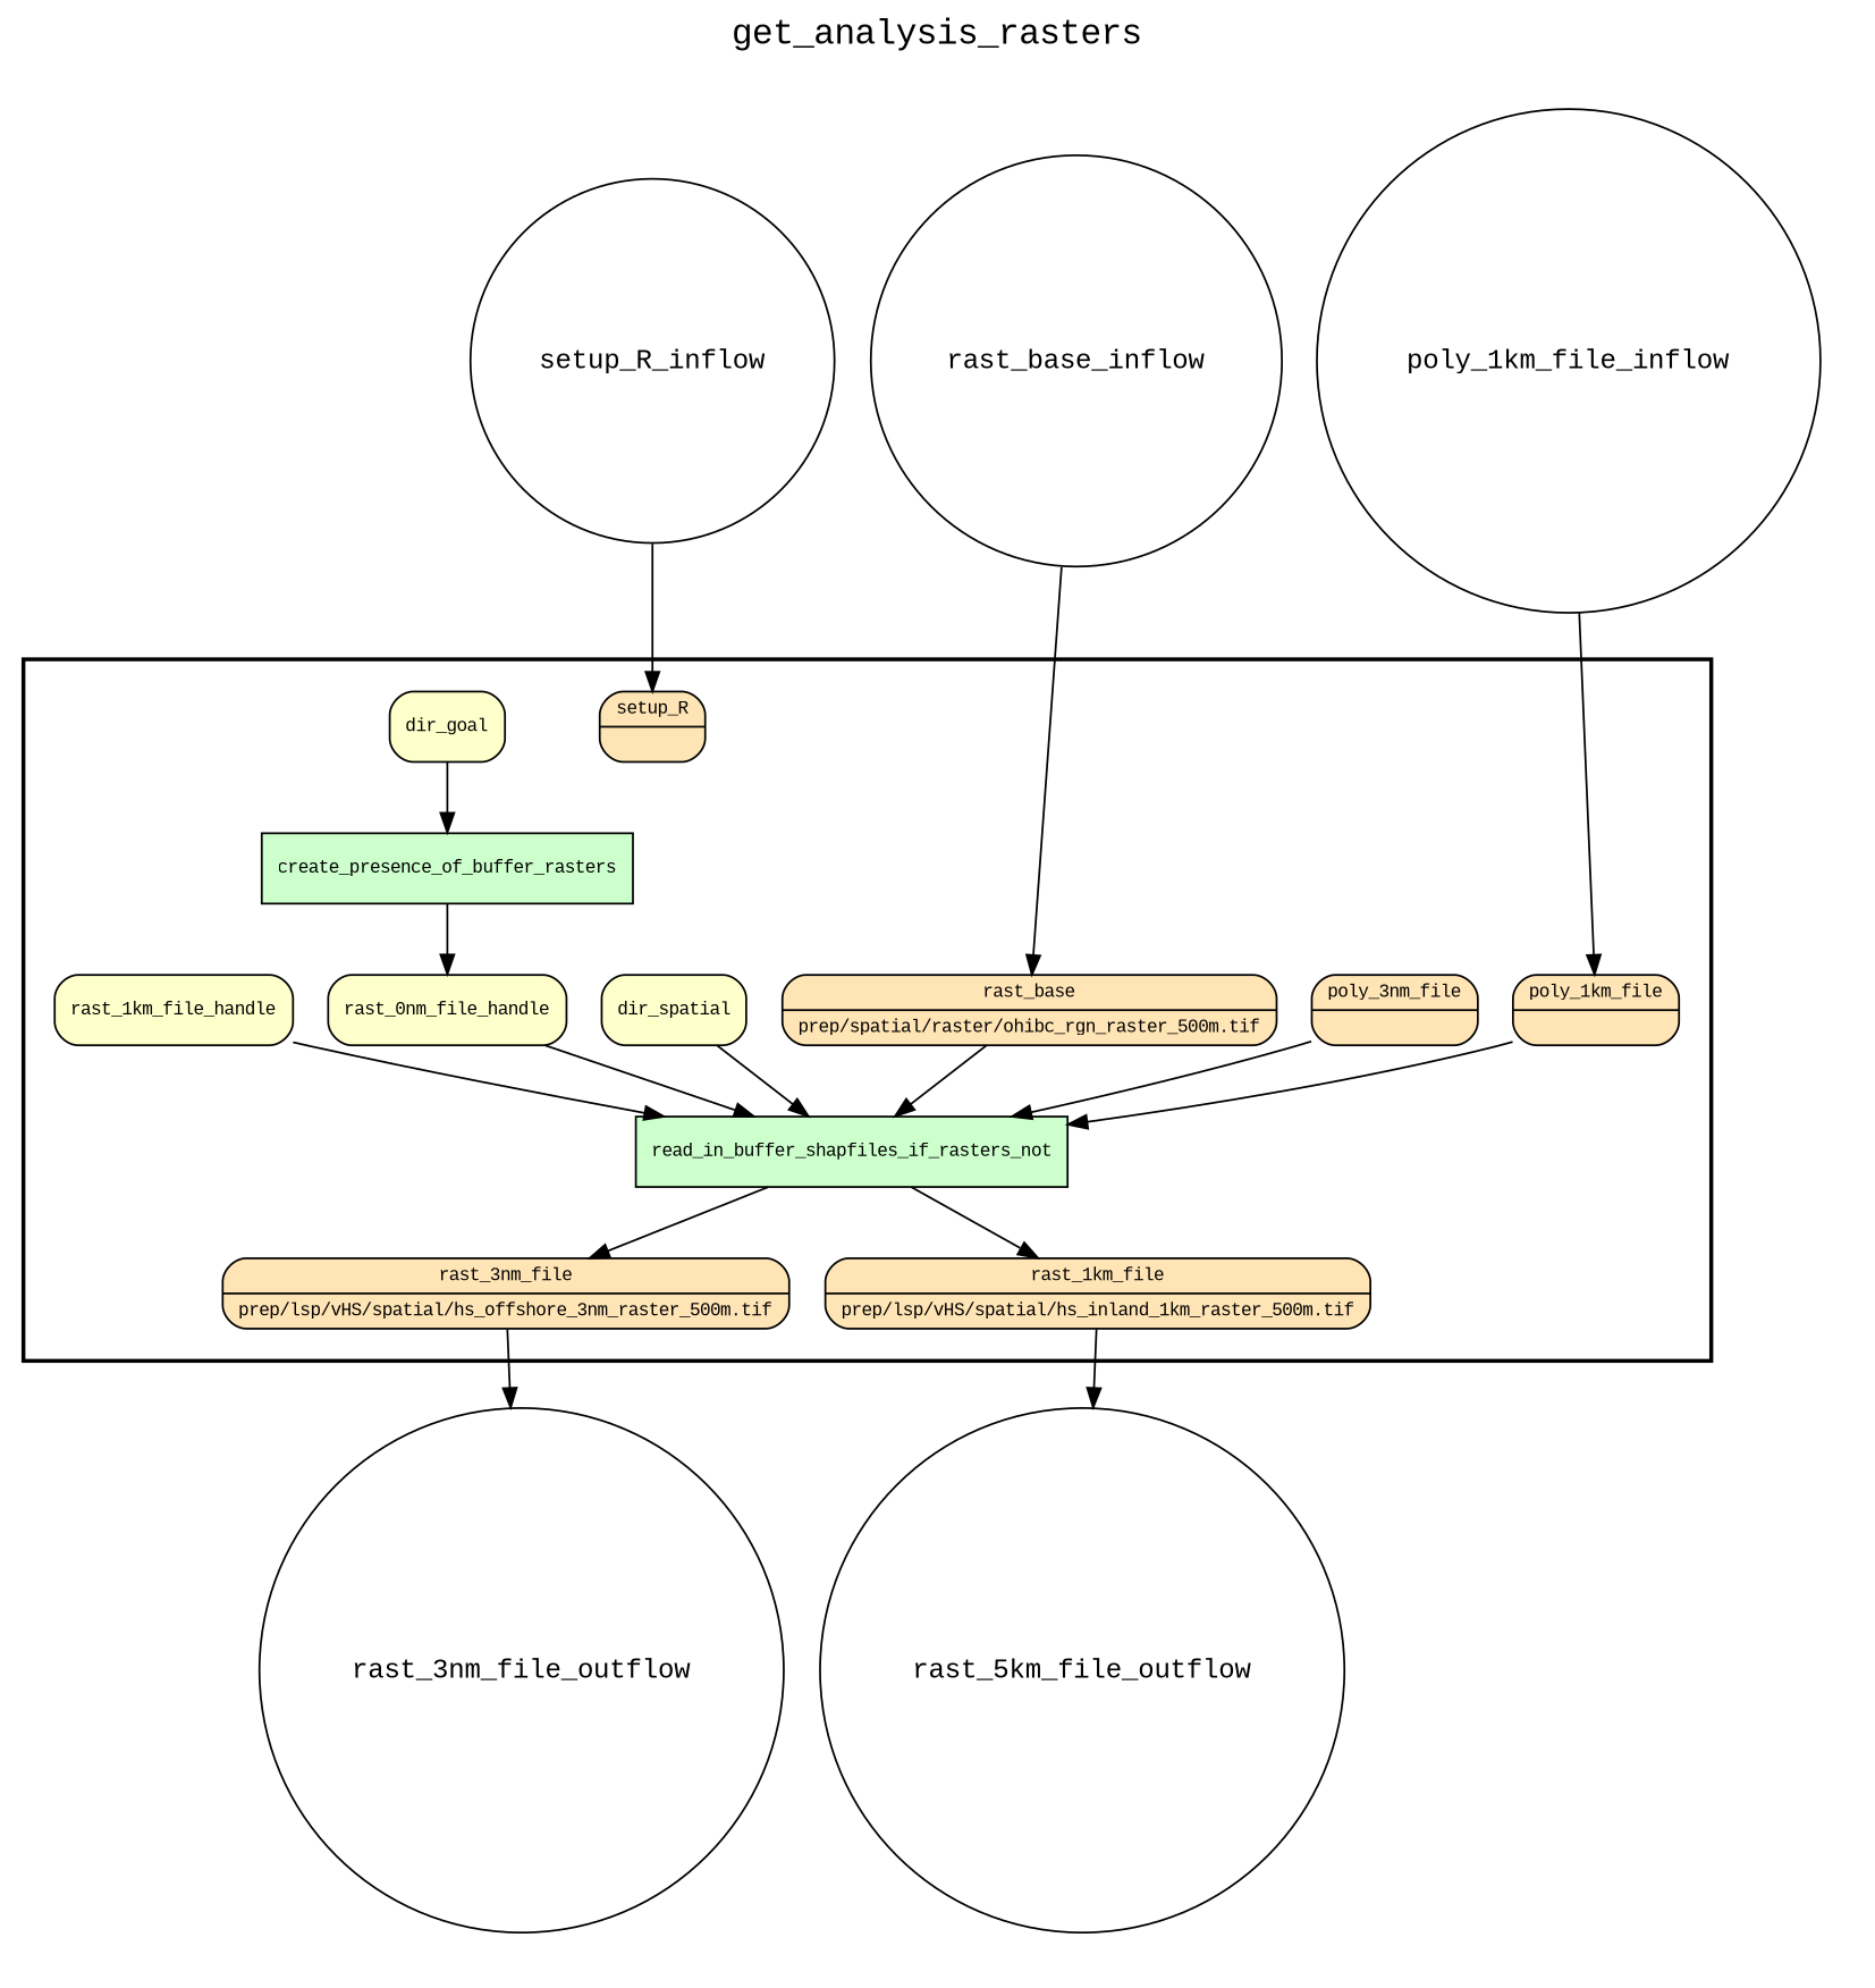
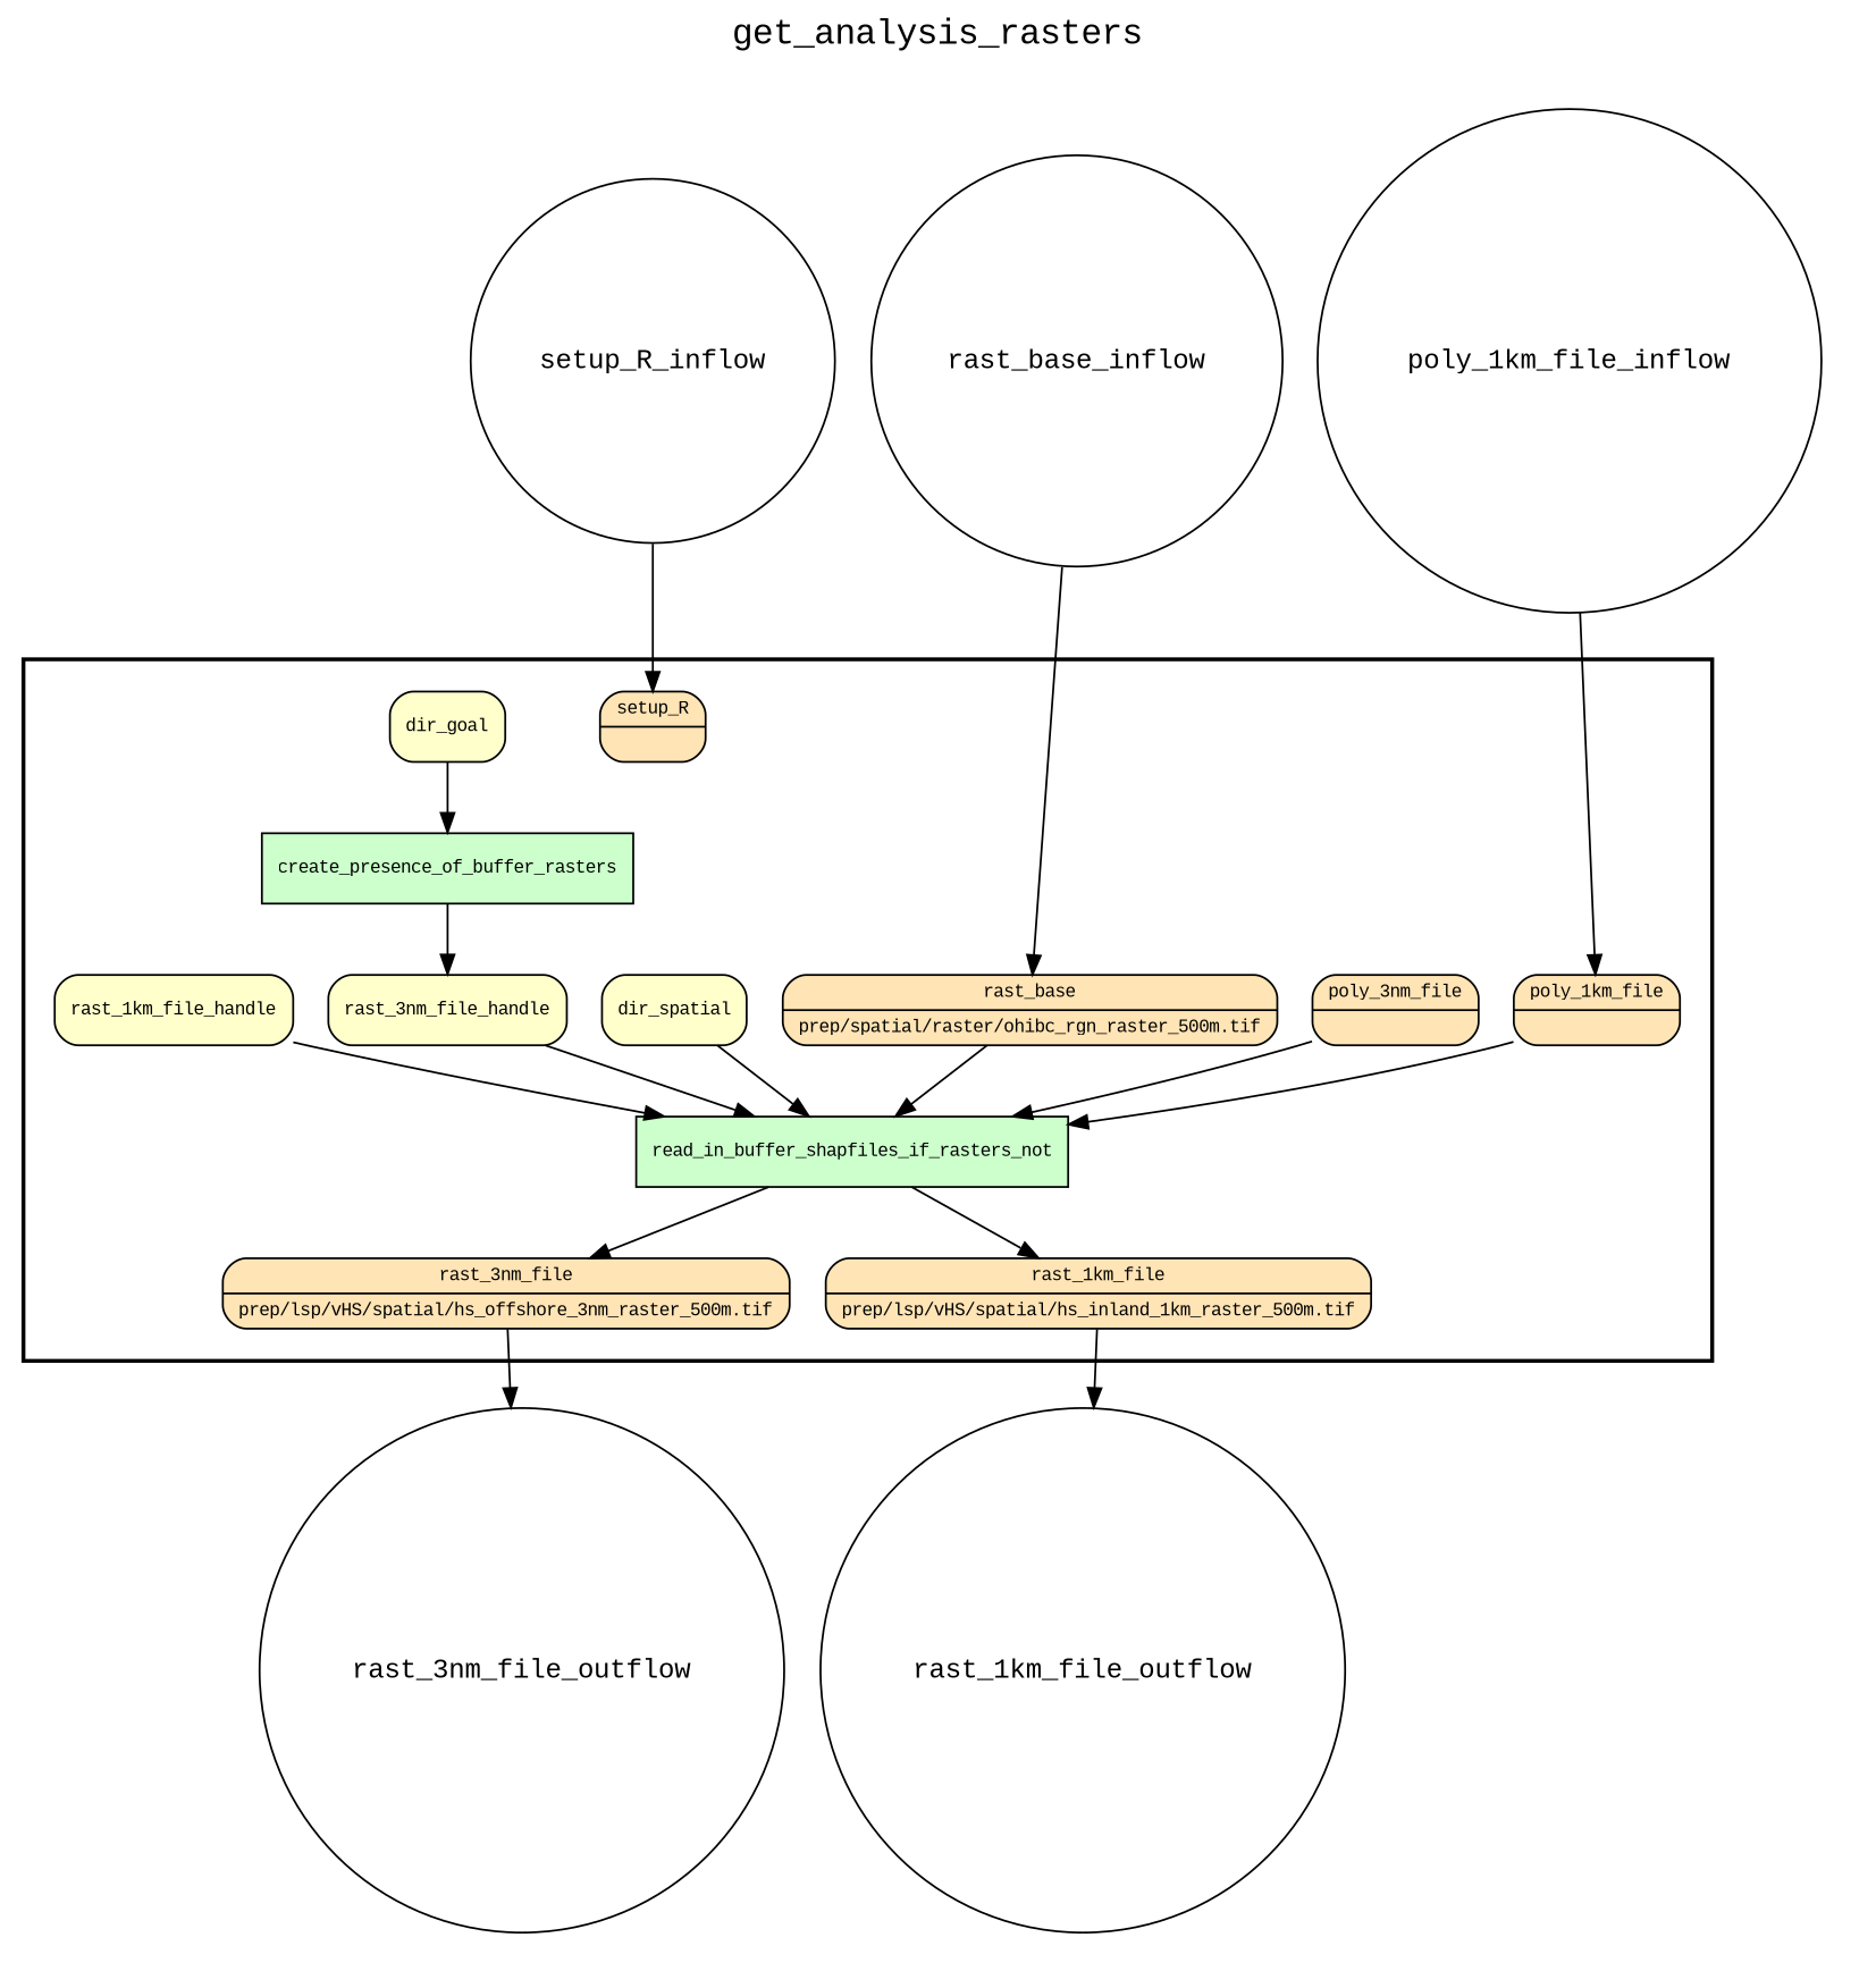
  digraph {
    fontname="Liberation Mono"
    fontsize=18
    label=get_analysis_rasters
    labelloc=t
    rankdir=TB
    node [fillcolor="#FFE4B5" fontname="Liberation Mono" fontsize=9 peripheries=1 shape=box style="rounded,filled"]
    edge [fontname="Liberation Mono"]
    create_presence_of_buffer_rasters [fillcolor="#CCFFCC" style=filled]
    read_in_buffer_shapfiles_if_rasters_not [fillcolor="#CCFFCC" style=filled]
    n3 [label="{<f0> setup_R |<f1>}" rankdir=LR shape=record]
    n4 [label="{<f0> rast_base |<f1>prep/spatial/raster/ohibc_rgn_raster_500m.tif\l}" rankdir=LR shape=record]
    n5 [label="{<f0> poly_3nm_file |<f1>}" rankdir=LR shape=record]
    n6 [label="{<f0> poly_1km_file |<f1>}" rankdir=LR shape=record]
    dir_spatial [fillcolor="#FFFFCC"]
    dir_goal [fillcolor="#FFFFCC"]
-   rast_3nm_file_handle [fillcolor="#FFFFCC" label=rast_0nm_file_handle]
+   rast_3nm_file_handle [fillcolor="#FFFFCC"]
    rast_1km_file_handle [fillcolor="#FFFFCC"]
    n11 [label="{<f0> rast_3nm_file |<f1>prep/lsp/vHS/spatial/hs_offshore_3nm_raster_500m.tif\l}" rankdir=LR shape=record]
    n12 [label="{<f0> rast_1km_file |<f1>prep/lsp/vHS/spatial/hs_inland_1km_raster_500m.tif\l}" rankdir=LR shape=record]
    setup_R_inflow [fillcolor="#FFFFFF" shape=circle width=0.2 fontsize="" style=""]
    rast_base_inflow [fillcolor="#FFFFFF" shape=circle width=0.2 fontsize="" style=""]
    poly_1km_file_inflow [fillcolor="#FFFFFF" shape=circle width=0.2 fontsize="" style=""]
-   rast_1km_file_outflow [fillcolor="#FFFFFF" shape=circle width=0.2 label=rast_5km_file_outflow fontsize="" style=""]
+   rast_1km_file_outflow [fillcolor="#FFFFFF" shape=circle width=0.2 fontsize="" style=""]
    rast_3nm_file_outflow [fillcolor="#FFFFFF" shape=circle width=0.2 fontsize="" style=""]
    subgraph cluster_1 {
      color=black
      label=""
      penwidth=2
      subgraph cluster_2 {
        color=white
        label=""
        penwidth=2
        create_presence_of_buffer_rasters
        read_in_buffer_shapfiles_if_rasters_not
        n3
        n4
        n5
        n6
        dir_spatial
        dir_goal
        rast_3nm_file_handle
        rast_1km_file_handle
        n11
        n12
      }
    }
    subgraph cluster_3 {
      color=white
      label=""
      penwidth=2
      subgraph cluster_4 {
        color=white
        label=""
        penwidth=2
        setup_R_inflow
        rast_base_inflow
        poly_1km_file_inflow
      }
    }
    subgraph cluster_5 {
      color=white
      label=""
      penwidth=2
      subgraph cluster_6 {
        color=white
        label=""
        penwidth=2
        rast_1km_file_outflow
        rast_3nm_file_outflow
      }
    }
    create_presence_of_buffer_rasters -> rast_3nm_file_handle
    read_in_buffer_shapfiles_if_rasters_not -> n11
    read_in_buffer_shapfiles_if_rasters_not -> n12
    n4 -> read_in_buffer_shapfiles_if_rasters_not
    n5 -> read_in_buffer_shapfiles_if_rasters_not
    n6 -> read_in_buffer_shapfiles_if_rasters_not
    dir_spatial -> read_in_buffer_shapfiles_if_rasters_not
    dir_goal -> create_presence_of_buffer_rasters
    rast_3nm_file_handle -> read_in_buffer_shapfiles_if_rasters_not
    rast_1km_file_handle -> read_in_buffer_shapfiles_if_rasters_not
    n11 -> rast_3nm_file_outflow
    n12 -> rast_1km_file_outflow
    setup_R_inflow -> n3
    rast_base_inflow -> n4
    poly_1km_file_inflow -> n6
  }
